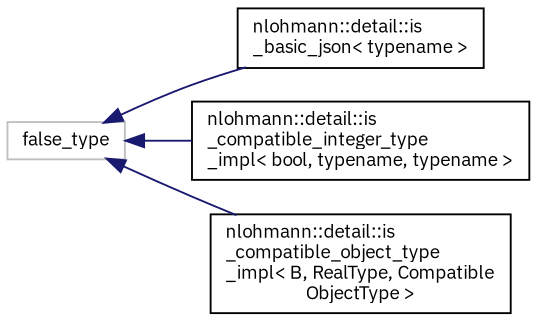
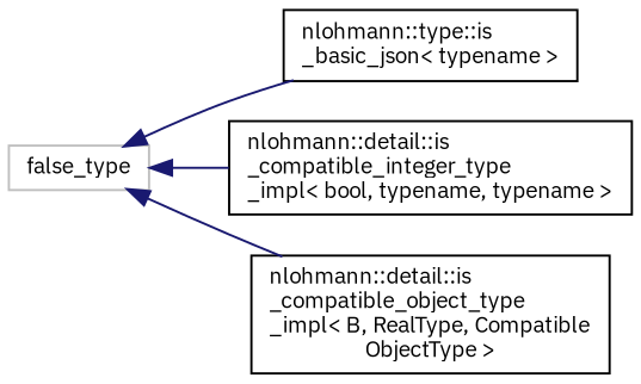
  digraph {
    rankdir=LR
    fontname="IBM Plex Sans"
    node [color=black fillcolor=white fontname="IBM Plex Sans" fontsize=10 shape=record style=filled]
    edge [color=midnightblue dir=back fontname="IBM Plex Sans" fontsize=10 labelfontname=Helvetica labelfontsize=10 style=solid]
    n1 [color=grey75 height=0.2 label=false_type width=0.4]
-   n2 [height=0.2 label="nlohmann::detail::is\l_basic_json\< typename \>" width=0.4]
+   n2 [height=0.2 label="nlohmann::type::is\l_basic_json\< typename \>" width=0.4]
    n3 [height=0.2 label="nlohmann::detail::is\l_compatible_integer_type\l_impl\< bool, typename, typename \>" width=0.4]
    n4 [height=0.2 label="nlohmann::detail::is\l_compatible_object_type\l_impl\< B, RealType, Compatible\lObjectType \>" width=0.4]
    n1 -> n2
    n1 -> n3
    n1 -> n4
  }
